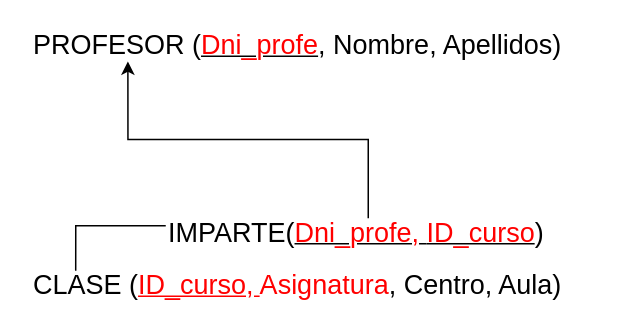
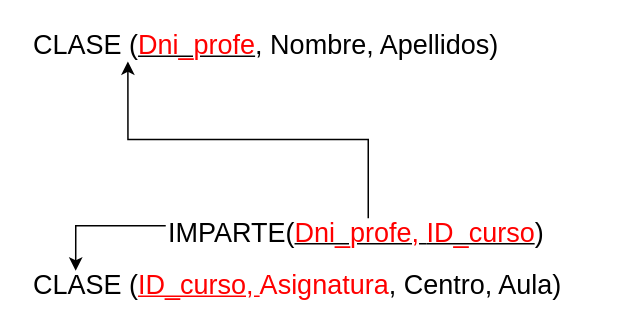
  <mxCell id="0" />
  <mxCell id="1" parent="0" />
- <mxCell id="2" value="&lt;font style=&quot;font-size: 18px&quot;&gt;PROFESOR (&lt;u&gt;&lt;font color=&quot;#ff0000&quot; style=&quot;font-size: 18px&quot;&gt;Dni_profe&lt;/font&gt;&lt;/u&gt;, Nombre, Apellidos)&lt;/font&gt;" style="text;html=1;align=left;verticalAlign=middle;resizable=0;points=[];autosize=1;" vertex="1" parent="1"><mxGeometry x="20" y="20" width="370" height="20" as="geometry" /></mxCell>
+ <mxCell id="2" value="&lt;font style=&quot;font-size: 18px&quot;&gt;CLASE (&lt;u&gt;&lt;font color=&quot;#ff0000&quot; style=&quot;font-size: 18px&quot;&gt;Dni_profe&lt;/font&gt;&lt;/u&gt;, Nombre, Apellidos)&lt;/font&gt;" style="text;html=1;align=left;verticalAlign=middle;resizable=0;points=[];autosize=1;" vertex="1" parent="1"><mxGeometry x="20" y="20" width="370" height="20" as="geometry" /></mxCell>
  <mxCell id="3" style="edgeStyle=orthogonalEdgeStyle;rounded=0;orthogonalLoop=1;jettySize=auto;html=1;entryX=0.175;entryY=1.021;entryDx=0;entryDy=0;entryPerimeter=0;" edge="1" parent="1" source="5" target="2"><mxGeometry relative="1" as="geometry" /></mxCell>
- <mxCell id="4" style="edgeStyle=orthogonalEdgeStyle;rounded=0;orthogonalLoop=1;jettySize=auto;html=1;entryX=0.081;entryY=0;entryDx=0;entryDy=0;entryPerimeter=0;endArrow=none;" edge="1" parent="1" source="5" target="6"><mxGeometry relative="1" as="geometry"><Array as="points"><mxPoint x="240" y="150" /><mxPoint x="50" y="150" /></Array></mxGeometry></mxCell>
+ <mxCell id="4" style="edgeStyle=orthogonalEdgeStyle;rounded=0;orthogonalLoop=1;jettySize=auto;html=1;entryX=0.081;entryY=0;entryDx=0;entryDy=0;entryPerimeter=0;" edge="1" parent="1" source="5" target="6"><mxGeometry relative="1" as="geometry"><Array as="points"><mxPoint x="240" y="150" /><mxPoint x="50" y="150" /></Array></mxGeometry></mxCell>
  <mxCell id="5" value="&lt;font style=&quot;font-size: 18px&quot;&gt;IMPARTE(&lt;u&gt;&lt;font color=&quot;#ff0000&quot;&gt;Dni_profe,&amp;nbsp;&lt;/font&gt;&lt;/u&gt;&lt;u&gt;&lt;font color=&quot;#ff0000&quot;&gt;ID_curso&lt;/font&gt;&lt;/u&gt;)&lt;/font&gt;" style="text;html=1;align=left;verticalAlign=middle;resizable=0;points=[];autosize=1;" vertex="1" parent="1"><mxGeometry x="110" y="145" width="270" height="20" as="geometry" /></mxCell>
  <mxCell id="6" value="&lt;font style=&quot;font-size: 18px&quot;&gt;CLASE (&lt;font color=&quot;#ff0000&quot; style=&quot;font-size: 18px&quot;&gt;&lt;u&gt;ID_curso, &lt;/u&gt;Asignatura&lt;/font&gt;, Centro, Aula)&lt;/font&gt;" style="text;html=1;align=left;verticalAlign=middle;resizable=0;points=[];autosize=1;" vertex="1" parent="1"><mxGeometry x="20" y="180" width="370" height="20" as="geometry" /></mxCell>
